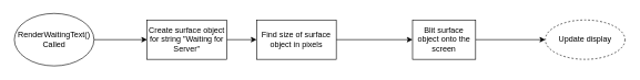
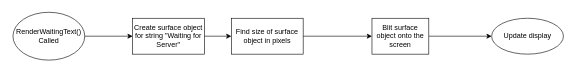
  <mxCell id="0" />
  <mxCell id="1" parent="0" />
  <mxCell id="2" value="" style="edgeStyle=orthogonalEdgeStyle;rounded=0;orthogonalLoop=1;jettySize=auto;html=1;" edge="1" parent="1" source="3" target="5"><mxGeometry relative="1" as="geometry" /></mxCell>
  <mxCell id="3" value="RenderWaitingText() Called" style="ellipse;whiteSpace=wrap;html=1;" vertex="1" parent="1"><mxGeometry x="20" y="20" width="120" height="80" as="geometry" /></mxCell>
  <mxCell id="4" value="" style="edgeStyle=orthogonalEdgeStyle;rounded=0;orthogonalLoop=1;jettySize=auto;html=1;" edge="1" parent="1" source="5" target="7"><mxGeometry relative="1" as="geometry" /></mxCell>
  <mxCell id="5" value="Create surface object for string &quot;Waiting for Server&quot;" style="whiteSpace=wrap;html=1;" vertex="1" parent="1"><mxGeometry x="220" y="30" width="120" height="60" as="geometry" /></mxCell>
  <mxCell id="6" value="" style="edgeStyle=orthogonalEdgeStyle;rounded=0;orthogonalLoop=1;jettySize=auto;html=1;" edge="1" parent="1" source="7" target="9"><mxGeometry relative="1" as="geometry" /></mxCell>
  <mxCell id="7" value="Find size of surface object in pixels" style="whiteSpace=wrap;html=1;" vertex="1" parent="1"><mxGeometry x="385" y="30" width="120" height="60" as="geometry" /></mxCell>
  <mxCell id="8" value="" style="edgeStyle=orthogonalEdgeStyle;rounded=0;orthogonalLoop=1;jettySize=auto;html=1;" edge="1" parent="1" source="9" target="10"><mxGeometry relative="1" as="geometry" /></mxCell>
  <mxCell id="9" value="Blit surface object onto the screen" style="whiteSpace=wrap;html=1;" vertex="1" parent="1"><mxGeometry x="620" y="30" width="95" height="60" as="geometry" /></mxCell>
- <mxCell id="10" value="Update display" style="ellipse;whiteSpace=wrap;html=1;dashed=1;" vertex="1" parent="1"><mxGeometry x="820" y="30" width="120" height="60" as="geometry" /></mxCell>
+ <mxCell id="10" value="Update display" style="ellipse;whiteSpace=wrap;html=1;" vertex="1" parent="1"><mxGeometry x="820" y="30" width="120" height="60" as="geometry" /></mxCell>
